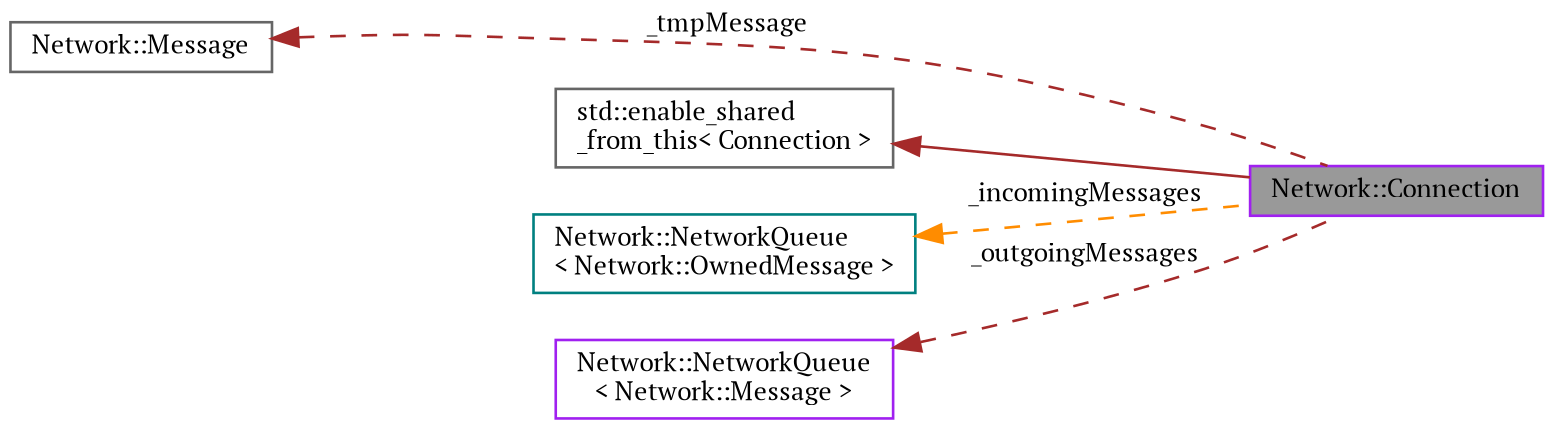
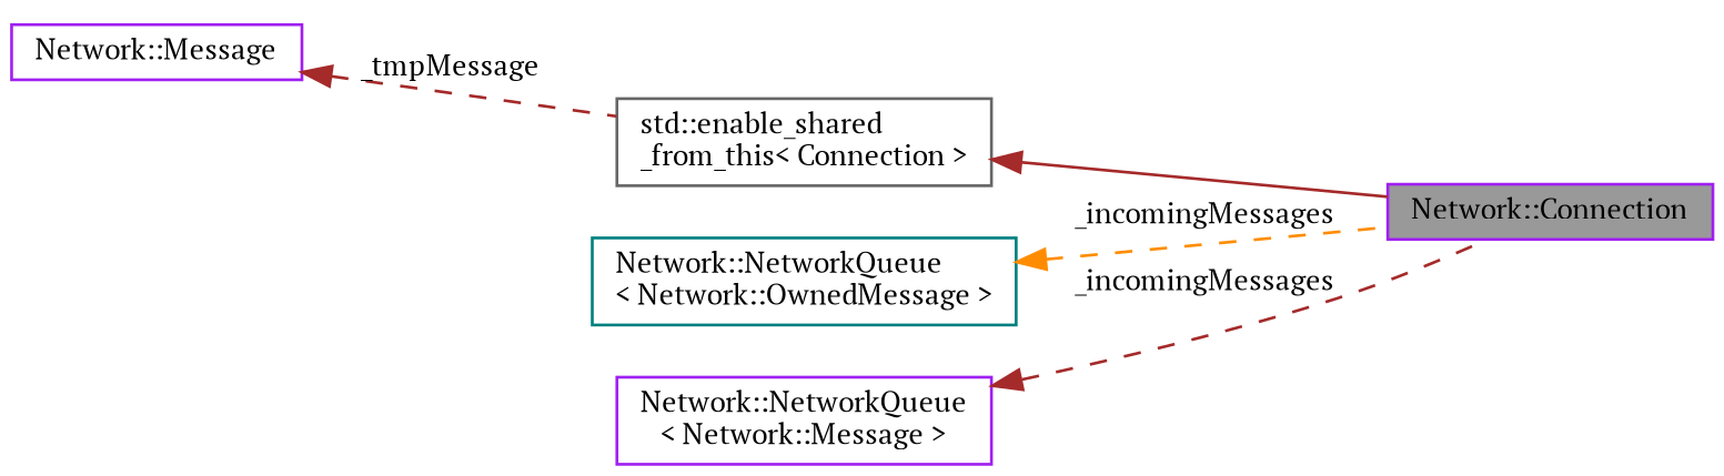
  digraph {
    fontname="PT Serif"
    rankdir=LR
    node [color=purple fillcolor=white fontname="PT Serif" fontsize=10 shape=box style=filled]
    edge [color=brown dir=back fontname="PT Serif" fontsize=10 labelfontname=Helvetica labelfontsize=10 style=dashed]
    n1 [fillcolor=grey60 fontcolor=black height=0.2 label="Network::Connection" width=0.4]
    n2 [color=gray40 height=0.2 label="std::enable_shared\l_from_this\< Connection \>" width=0.4]
    n3 [color=teal height=0.2 label="Network::NetworkQueue\l\< Network::OwnedMessage \>" width=0.4]
-   n4 [color=gray40 height=0.2 label="Network::Message" width=0.4]
+   n4 [height=0.2 label="Network::Message" width=0.4]
    n5 [height=0.2 label="Network::NetworkQueue\l\< Network::Message \>" width=0.4]
    n2 -> n1 [style=solid]
    n3 -> n1 [color=darkorange label=" _incomingMessages"]
-   n4 -> n1 [label=" _tmpMessage"]
-   n5 -> n1 [label=" _outgoingMessages"]
+   n4 -> n2 [label=" _tmpMessage"]
+   n5 -> n1 [label=" _incomingMessages"]
  }
